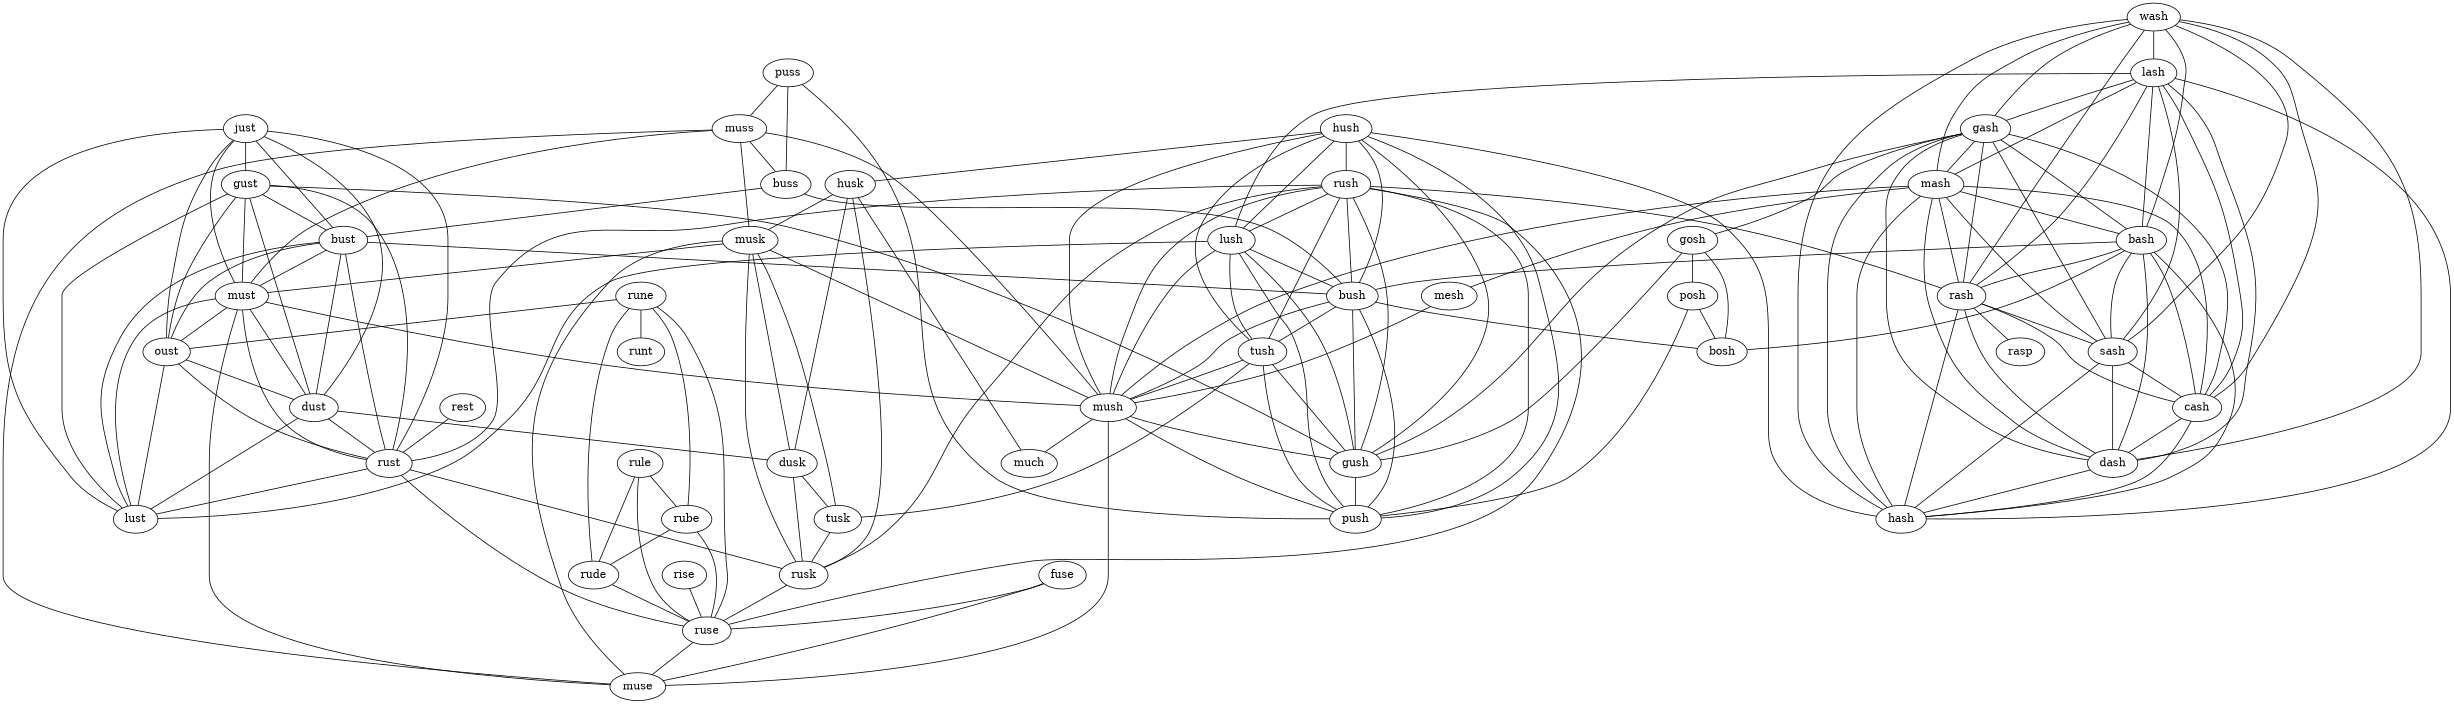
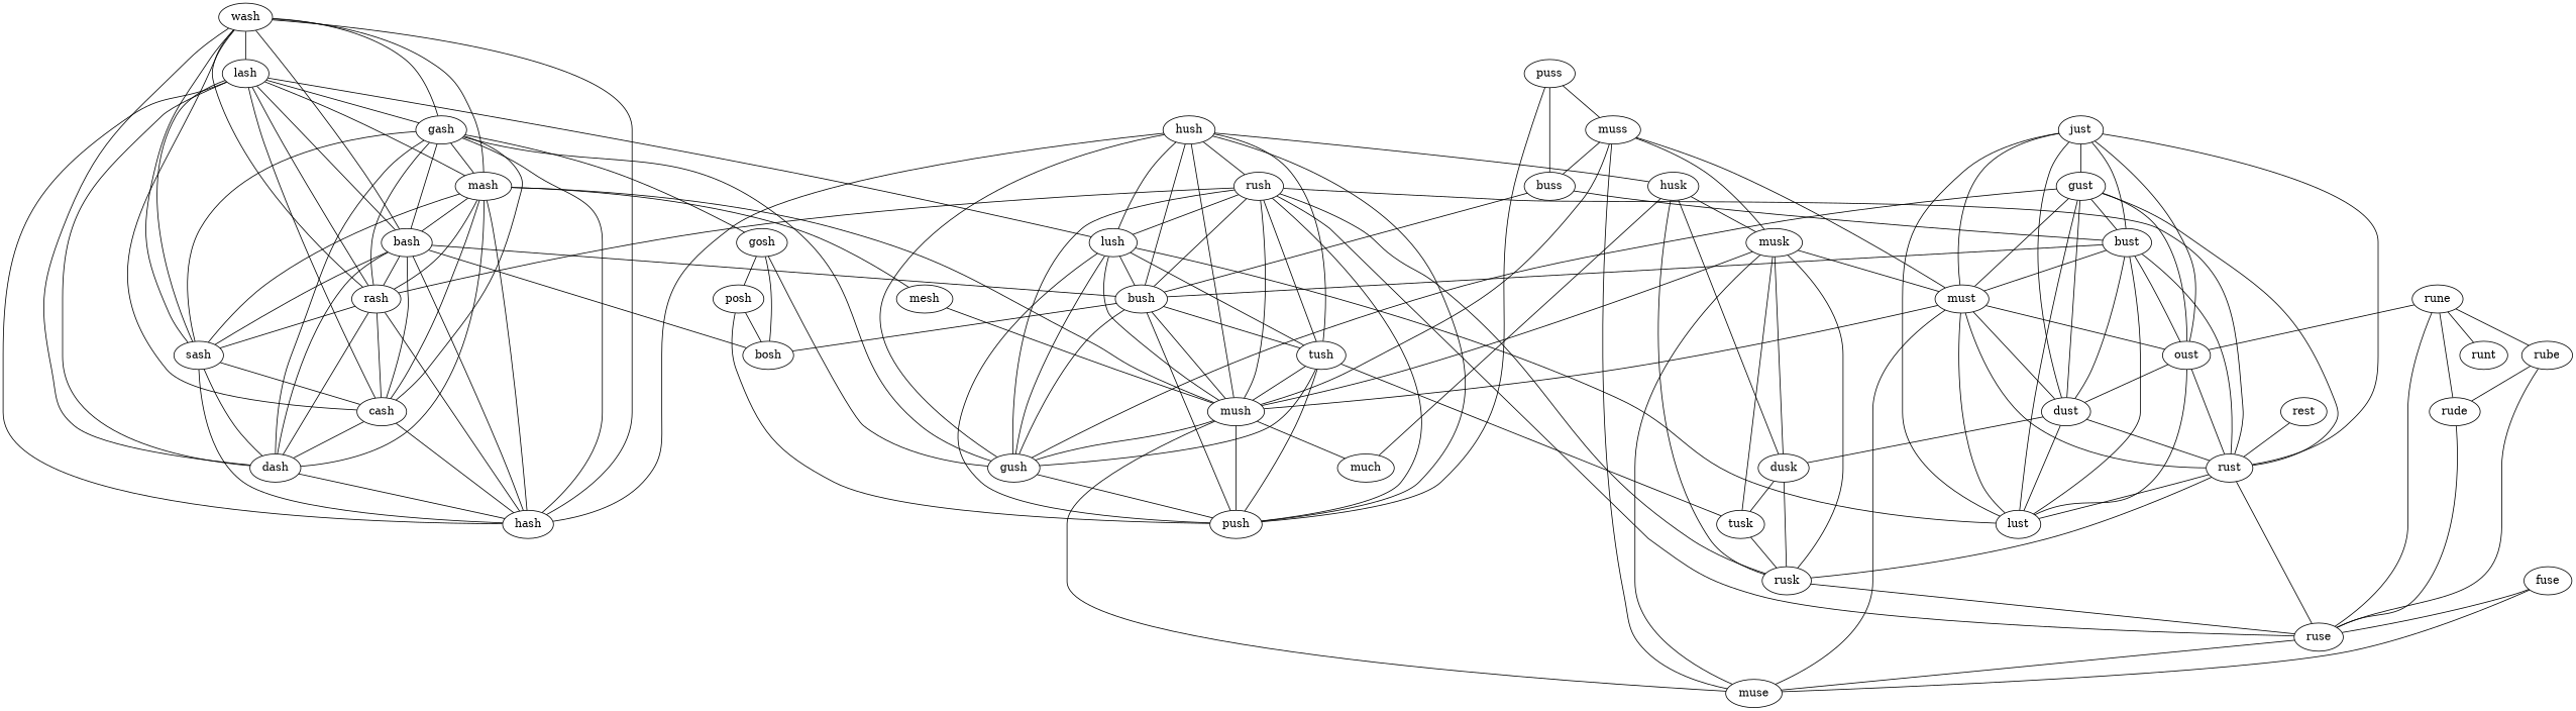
  graph {
    lash
    sash
    rash
    hash
    cash
    dash
    gash
    mash
    bash
    lush
-   rasp
    gush
    gosh
    mush
    mesh
    bush
    bosh
    tush
    push
    lust
    rush
    rust
    rusk
    ruse
    tusk
    muse
    much
    posh
    just
    bust
    must
    oust
    dust
    gust
    dusk
    buss
    wash
    fuse
    musk
-   rise
    hush
    husk
    rune
    runt
    rude
    rube
-   rule
    puss
    muss
    rest
    lash -- sash
    lash -- rash
    lash -- hash
    lash -- cash
    lash -- dash
    lash -- gash
    lash -- mash
    lash -- bash
    lash -- lush
    sash -- hash
    sash -- cash
    sash -- dash
    rash -- sash
    rash -- hash
    rash -- cash
    rash -- dash
-   rash -- rasp
    cash -- hash
    cash -- dash
    dash -- hash
    gash -- sash
    gash -- rash
    gash -- hash
    gash -- cash
    gash -- dash
    gash -- mash
    gash -- bash
    gash -- gush
    gash -- gosh
    mash -- sash
    mash -- rash
    mash -- hash
    mash -- cash
    mash -- dash
    mash -- bash
    mash -- mush
    mash -- mesh
    bash -- sash
    bash -- rash
    bash -- hash
    bash -- cash
    bash -- dash
    bash -- bush
    bash -- bosh
    lush -- gush
    lush -- mush
    lush -- bush
    lush -- tush
    lush -- push
    lush -- lust
    gush -- push
    gosh -- gush
    gosh -- bosh
    gosh -- posh
    mush -- gush
    mush -- push
    mush -- muse
    mush -- much
    mesh -- mush
    bush -- gush
    bush -- mush
    bush -- bosh
    bush -- tush
    bush -- push
    tush -- gush
    tush -- mush
    tush -- push
    tush -- tusk
    rush -- rash
    rush -- lush
    rush -- gush
    rush -- mush
    rush -- bush
    rush -- tush
    rush -- push
    rush -- rust
    rush -- rusk
    rush -- ruse
    rust -- lust
    rust -- rusk
    rust -- ruse
    rusk -- ruse
    ruse -- muse
    tusk -- rusk
    posh -- bosh
    posh -- push
    just -- lust
    just -- rust
    just -- bust
    just -- must
    just -- oust
    just -- dust
    just -- gust
    bust -- bush
    bust -- lust
    bust -- rust
    bust -- must
    bust -- oust
    bust -- dust
    must -- mush
    must -- lust
    must -- rust
    must -- muse
    must -- oust
    must -- dust
    oust -- lust
    oust -- rust
    oust -- dust
    dust -- lust
    dust -- rust
    dust -- dusk
    gust -- gush
    gust -- lust
    gust -- rust
    gust -- bust
    gust -- must
    gust -- oust
    gust -- dust
    dusk -- rusk
    dusk -- tusk
    buss -- bush
    buss -- bust
    wash -- lash
    wash -- sash
    wash -- rash
    wash -- hash
    wash -- cash
    wash -- dash
    wash -- gash
    wash -- mash
    wash -- bash
    fuse -- ruse
    fuse -- muse
    musk -- mush
    musk -- rusk
    musk -- tusk
    musk -- muse
    musk -- must
    musk -- dusk
-   rise -- ruse
    hush -- hash
    hush -- lush
    hush -- gush
    hush -- mush
    hush -- bush
    hush -- tush
    hush -- push
    hush -- rush
    hush -- husk
    husk -- rusk
    husk -- much
    husk -- dusk
    husk -- musk
    rune -- ruse
    rune -- oust
    rune -- runt
    rune -- rude
    rune -- rube
    rude -- ruse
    rube -- ruse
    rube -- rude
-   rule -- ruse
-   rule -- rude
-   rule -- rube
    puss -- push
    puss -- buss
    puss -- muss
    muss -- mush
    muss -- muse
    muss -- must
    muss -- buss
    muss -- musk
    rest -- rust
  }
